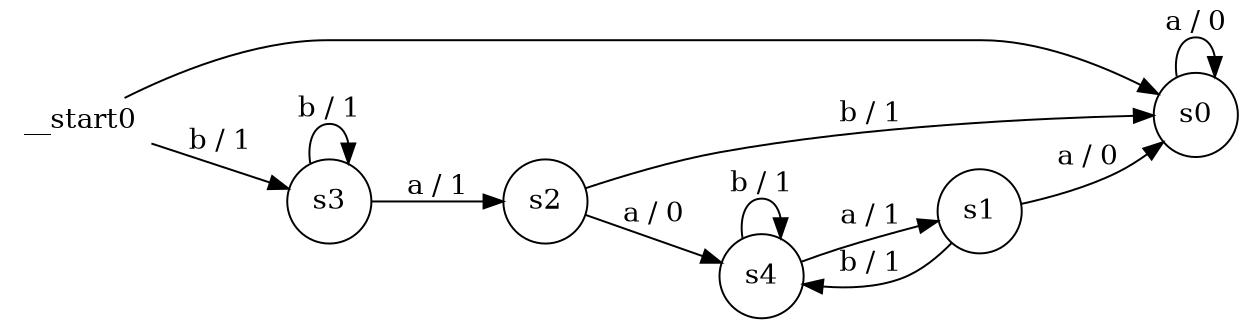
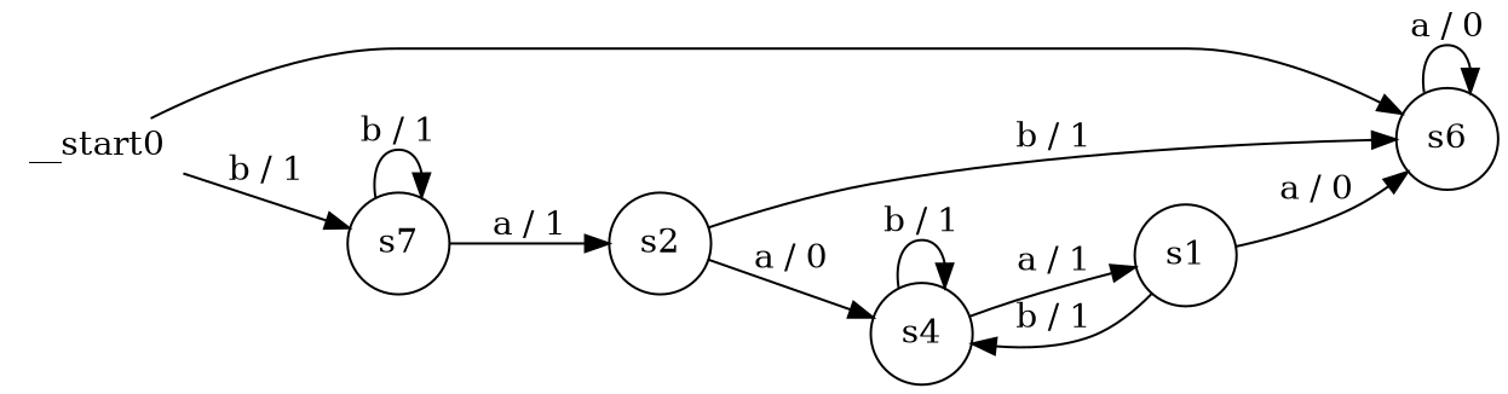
  digraph {
    rankdir=LR
    node [shape=circle]
-   n1 [label=s0]
-   n2 [label=s3]
+   n1 [label=s6]
+   n2 [label=s7]
    n3 [label=s2]
    n4 [label=s1]
    n5 [label=s4]
    __start0 [height=0 shape=none width=0]
    n1 -> n1 [label="a / 0"]
    n2 -> n2 [label="b / 1"]
    n2 -> n3 [label="a / 1"]
    n3 -> n1 [label="b / 1"]
    n3 -> n5 [label="a / 0"]
    n4 -> n1 [label="a / 0"]
    n4 -> n5 [label="b / 1"]
    n5 -> n4 [label="a / 1"]
    n5 -> n5 [label="b / 1"]
    __start0 -> n1
    __start0 -> n2 [label="b / 1"]
  }
